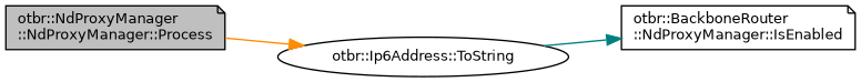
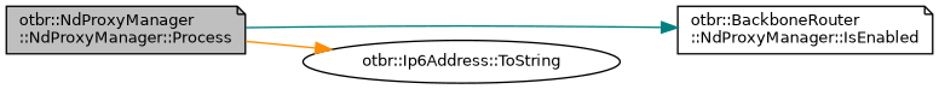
  digraph {
    fontname="DejaVu Sans"
    rankdir=LR
    node [color=black fillcolor=white fontname="DejaVu Sans" fontsize=10 shape=note style=filled]
    edge [fontname="DejaVu Sans" fontsize=10 labelfontname=Helvetica labelfontsize=10 style=solid]
    n1 [fillcolor=grey75 fontcolor=black height=0.2 label="otbr::NdProxyManager\l::NdProxyManager::Process" width=0.4]
    n2 [height=0.2 label="otbr::BackboneRouter\l::NdProxyManager::IsEnabled" width=0.4]
    n3 [height=0.2 label="otbr::Ip6Address::ToString" shape=ellipse width=0.4]
-   n3 -> n2 [color=teal]
+   n1 -> n2 [color=teal]
    n1 -> n3 [color=darkorange]
  }
